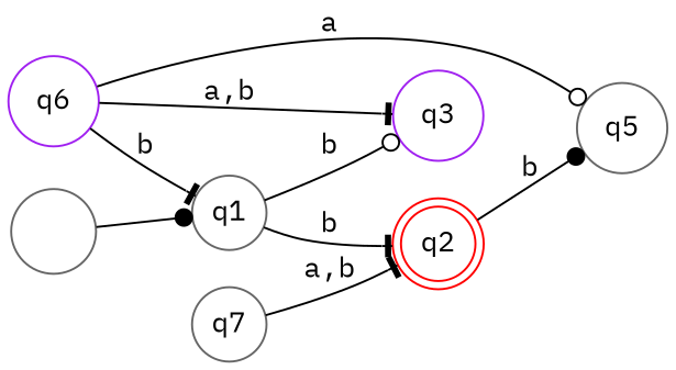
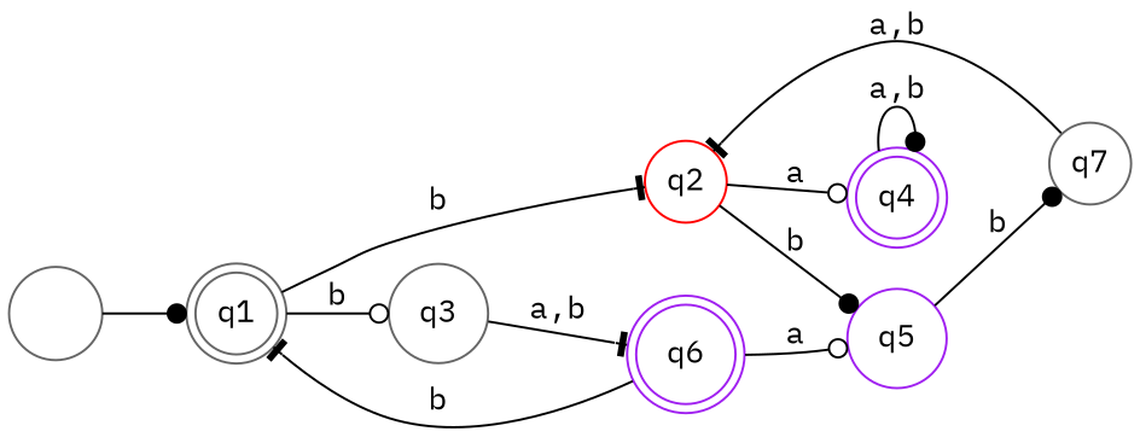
  digraph {
    fontname="IBM Plex Mono"
    rankdir=LR
    node [color=purple fontname="IBM Plex Mono" margin=0 shape=circle]
    edge [arrowhead=tee fontname="IBM Plex Mono"]
-   q1 [color=gray40]
-   q2 [color=red shape=doublecircle]
-   q3 [margin=0.1]
-   q5 [color=gray40 margin=0.1]
-   q6 [margin=0.1]
+   q1 [color=gray40 shape=doublecircle]
+   q2 [color=red]
+   q3 [color=gray40 margin=0.1]
+   q4 [shape=doublecircle]
+   q5 [margin=0.1]
+   q6 [margin=0.1 shape=doublecircle]
    q7 [color=gray40]
    " " [color=gray40 margin=0.1 width=0]
    q1 -> q2 [label=b]
    q1 -> q3 [arrowhead=odot label=b]
+   q2 -> q4 [arrowhead=odot label=a]
    q2 -> q5 [arrowhead=dot label=b]
-   q6 -> q3 [label="a,b"]
+   q3 -> q6 [label="a,b"]
+   q4 -> q4 [arrowhead=dot label="a,b"]
+   q5 -> q7 [arrowhead=dot label=b]
    q6 -> q1 [label=b]
    q6 -> q5 [arrowhead=odot label=a]
    q7 -> q2 [label="a,b"]
    " " -> q1 [arrowhead=dot]
  }
